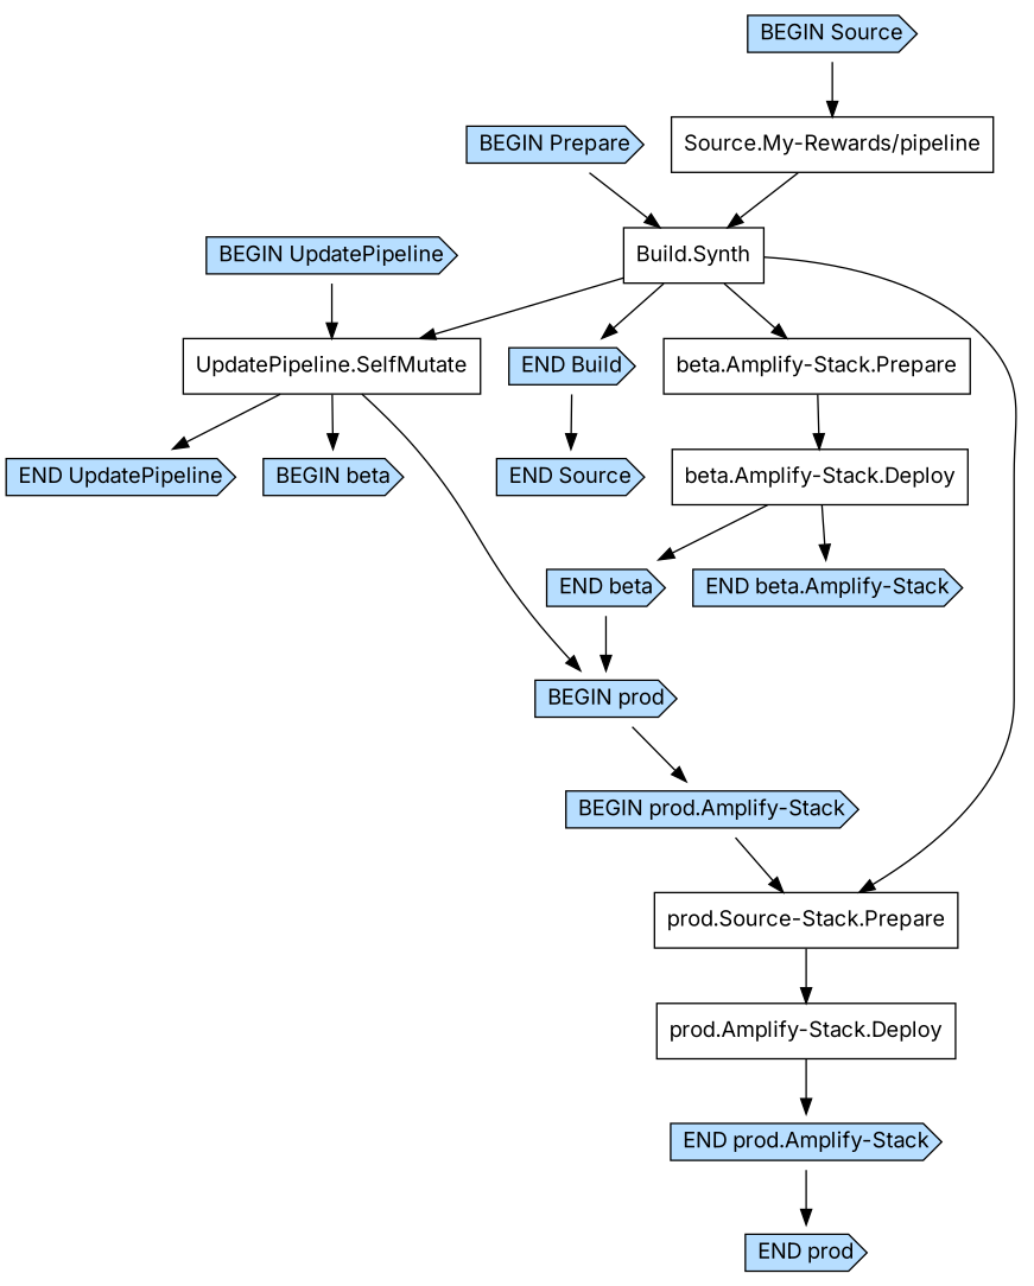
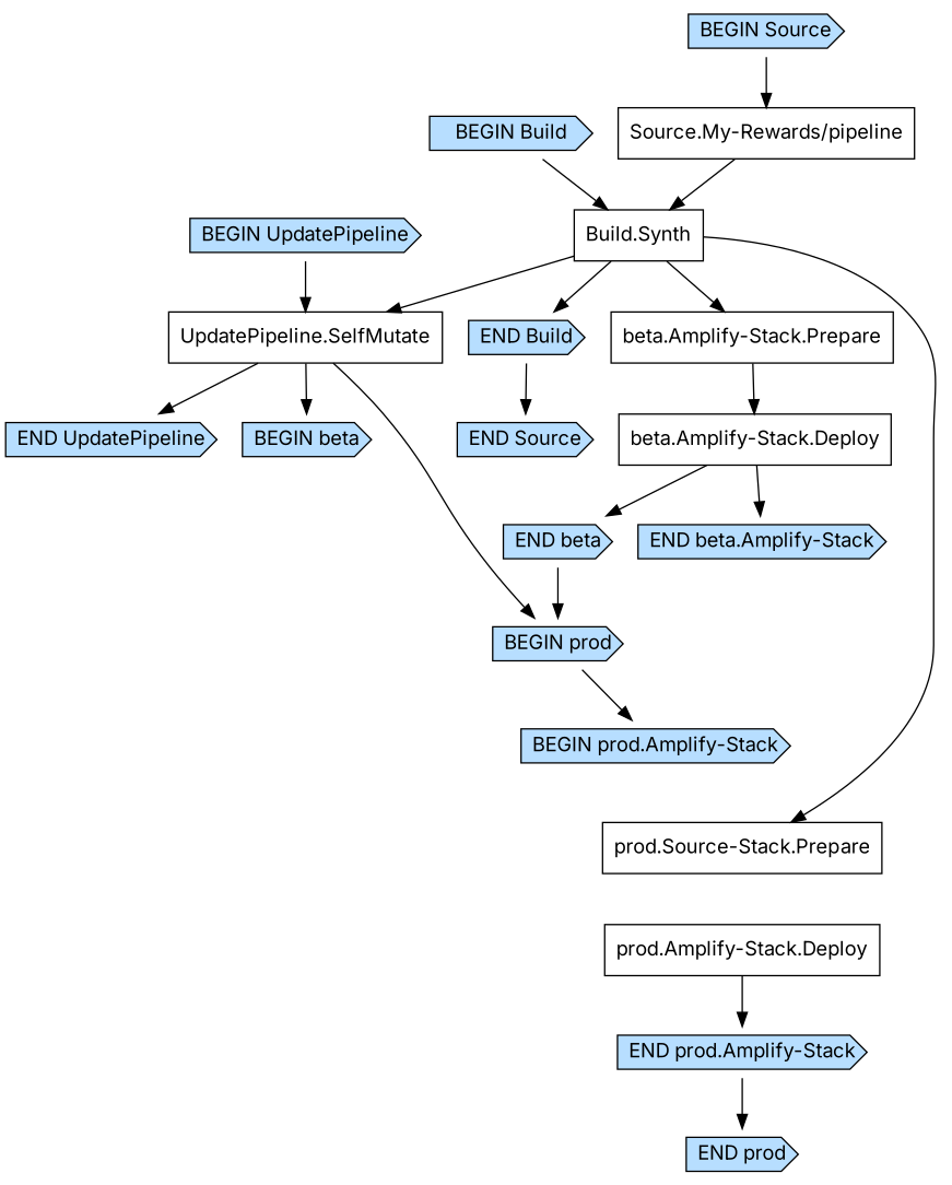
  digraph {
    fontname=Inter
    node [fontname=Inter shape=cds fillcolor="#b7deff" style=filled]
    edge [fontname=Inter]
    "Build.Synth" [shape=box fillcolor="" style=""]
-   "BEGIN Build" [label="BEGIN Prepare"]
+   "BEGIN Build"
    "END Build"
    "UpdatePipeline.SelfMutate" [shape=box fillcolor="" style=""]
    "beta.Amplify-Stack.Prepare" [shape=box fillcolor="" style=""]
    n6 [label="prod.Source-Stack.Prepare" shape=box fillcolor="" style=""]
    "END Source"
    "END UpdatePipeline"
    "BEGIN beta"
    "BEGIN prod"
    "beta.Amplify-Stack.Deploy" [shape=box fillcolor="" style=""]
    "prod.Amplify-Stack.Deploy" [shape=box fillcolor="" style=""]
    "Source.My-Rewards/pipeline" [shape=box fillcolor="" style=""]
    "BEGIN UpdatePipeline"
    "BEGIN prod.Amplify-Stack"
    "END beta"
    "END beta.Amplify-Stack"
    "END prod.Amplify-Stack"
    "END prod"
    "BEGIN Source"
    "Build.Synth" -> "END Build"
    "Build.Synth" -> "UpdatePipeline.SelfMutate"
    "Build.Synth" -> "beta.Amplify-Stack.Prepare"
    "Build.Synth" -> n6
    "BEGIN Build" -> "Build.Synth"
    "END Build" -> "END Source"
    "UpdatePipeline.SelfMutate" -> "END UpdatePipeline"
    "UpdatePipeline.SelfMutate" -> "BEGIN beta"
    "UpdatePipeline.SelfMutate" -> "BEGIN prod"
    "beta.Amplify-Stack.Prepare" -> "beta.Amplify-Stack.Deploy"
-   n6 -> "prod.Amplify-Stack.Deploy"
    "BEGIN prod" -> "BEGIN prod.Amplify-Stack"
    "beta.Amplify-Stack.Deploy" -> "END beta"
    "beta.Amplify-Stack.Deploy" -> "END beta.Amplify-Stack"
    "prod.Amplify-Stack.Deploy" -> "END prod.Amplify-Stack"
    "Source.My-Rewards/pipeline" -> "Build.Synth"
    "BEGIN UpdatePipeline" -> "UpdatePipeline.SelfMutate"
-   "BEGIN prod.Amplify-Stack" -> n6
    "END beta" -> "BEGIN prod"
    "END prod.Amplify-Stack" -> "END prod"
    "BEGIN Source" -> "Source.My-Rewards/pipeline"
  }
